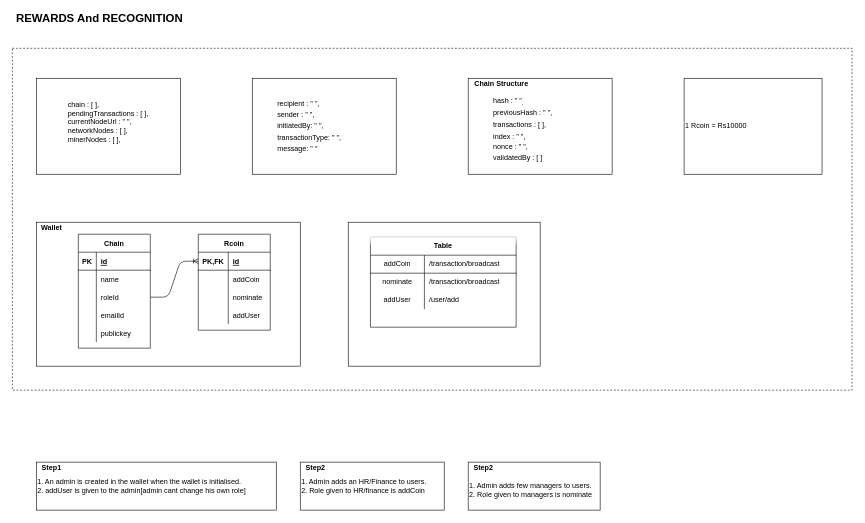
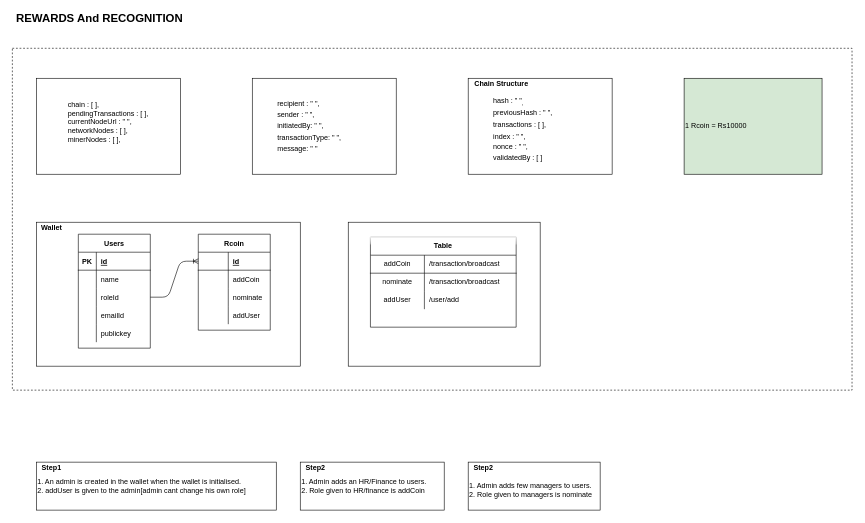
  <mxCell id="0" />
  <mxCell id="1" parent="0" />
  <mxCell id="2" value="" style="rounded=0;whiteSpace=wrap;html=1;align=left;dashed=1;fillColor=none;shadow=0;sketch=0;glass=1;" vertex="1" parent="1"><mxGeometry y="80" width="1400" height="570" as="geometry" x="20" /></mxCell>
  <mxCell id="3" value="&lt;font style=&quot;font-size: 19px&quot;&gt;&lt;b&gt;REWARDS And RECOGNITION&lt;/b&gt;&lt;/font&gt;" style="text;html=1;align=center;verticalAlign=middle;resizable=0;points=[];autosize=1;" vertex="1" parent="1"><mxGeometry y="20" width="290" height="20" as="geometry" x="20" /></mxCell>
  <mxCell id="4" value="" style="group" vertex="1" connectable="0" parent="1"><mxGeometry x="60" y="130" width="240" height="160" as="geometry" /></mxCell>
  <mxCell id="5" value="&lt;p style=&quot;line-height: 140%&quot;&gt;&lt;/p&gt;&lt;div style=&quot;text-align: left&quot;&gt;&lt;span&gt;chain : [ ],&lt;/span&gt;&lt;/div&gt;&lt;div style=&quot;text-align: left&quot;&gt;&lt;span&gt;pendingTransactions : [ ],&lt;/span&gt;&lt;/div&gt;&lt;div style=&quot;text-align: left&quot;&gt;&lt;span&gt;currentNodeUrl : &quot; &quot;,&lt;/span&gt;&lt;/div&gt;&lt;div style=&quot;text-align: left&quot;&gt;&lt;span&gt;networkNodes : [ ],&lt;/span&gt;&lt;/div&gt;&lt;div style=&quot;text-align: left&quot;&gt;&lt;span&gt;minerNodes : [ ],&lt;/span&gt;&lt;/div&gt;&lt;div style=&quot;text-align: left&quot;&gt;&lt;br&gt;&lt;/div&gt;&lt;p&gt;&lt;/p&gt;" style="rounded=0;whiteSpace=wrap;html=1;" vertex="1" parent="4"><mxGeometry width="240" height="160" as="geometry" /></mxCell>
  <mxCell id="6" value="" style="group" vertex="1" connectable="0" parent="1"><mxGeometry x="420" y="130" width="240" height="160" as="geometry" /></mxCell>
  <mxCell id="7" value="&lt;blockquote style=&quot;margin: 0px 0px 0px 40px ; border: none ; padding: 0px ; line-height: 160%&quot;&gt;&lt;font style=&quot;font-size: 12px&quot;&gt;recipient : &quot; &quot;,&lt;br&gt;&lt;/font&gt;&lt;font style=&quot;font-size: 12px&quot;&gt;sender : &quot; &quot;,&lt;br&gt;&lt;/font&gt;&lt;font style=&quot;font-size: 12px&quot;&gt;initiatedBy: &quot; &quot;,&lt;br&gt;&lt;/font&gt;&lt;font style=&quot;font-size: 12px&quot;&gt;transactionType: &quot; &quot;,&lt;br&gt;&lt;/font&gt;&lt;font style=&quot;font-size: 12px&quot;&gt;message: &quot; &quot;&lt;/font&gt;&lt;/blockquote&gt;" style="rounded=0;whiteSpace=wrap;html=1;align=left;" vertex="1" parent="6"><mxGeometry width="240" height="160" as="geometry" /></mxCell>
  <mxCell id="8" value="" style="group" vertex="1" connectable="0" parent="1"><mxGeometry x="1140" y="130" width="230" height="160" as="geometry" /></mxCell>
- <mxCell id="9" value="1 Rcoin = Rs10000" style="rounded=0;whiteSpace=wrap;html=1;align=left;" vertex="1" parent="8"><mxGeometry width="230" height="160" as="geometry" /></mxCell>
+ <mxCell id="9" value="1 Rcoin = Rs10000" style="rounded=0;whiteSpace=wrap;html=1;align=left;fillColor=#d5e8d4;" vertex="1" parent="8"><mxGeometry width="230" height="160" as="geometry" /></mxCell>
  <mxCell id="10" value="&lt;p style=&quot;line-height: 110%&quot;&gt;&lt;/p&gt;&lt;blockquote style=&quot;margin: 0 0 0 40px ; border: none ; padding: 0px&quot;&gt;&lt;div&gt;&lt;br&gt;&lt;/div&gt;&lt;div&gt;&lt;br&gt;&lt;/div&gt;&lt;div&gt;hash : &quot; &quot;&lt;sub&gt;,&lt;/sub&gt;&lt;/div&gt;&lt;div style=&quot;line-height: 170%&quot;&gt;previousHash : &quot; &quot;,&lt;/div&gt;&lt;div style=&quot;line-height: 140%&quot;&gt;transactions : [ ],&lt;/div&gt;&lt;div style=&quot;line-height: 190%&quot;&gt;index : &quot; &quot;,&lt;/div&gt;&lt;div&gt;&lt;div&gt;nonce : &quot; &quot;,&lt;/div&gt;&lt;/div&gt;&lt;div style=&quot;line-height: 180%&quot;&gt;validatedBy : [ ]&lt;br&gt;&lt;/div&gt;&lt;/blockquote&gt;&lt;div&gt;&lt;div&gt;&lt;br&gt;&lt;/div&gt;&lt;/div&gt;&lt;p&gt;&lt;/p&gt;" style="whiteSpace=wrap;html=1;align=left;" vertex="1" parent="1"><mxGeometry x="780" y="130" width="240" height="160" as="geometry" /></mxCell>
  <mxCell id="11" value="&lt;b&gt;Chain Structure&lt;/b&gt;" style="text;html=1;align=center;verticalAlign=middle;resizable=0;points=[];autosize=1;" vertex="1" parent="1"><mxGeometry x="780" y="130" width="110" height="20" as="geometry" /></mxCell>
  <mxCell id="12" value="" style="rounded=0;whiteSpace=wrap;html=1;align=left;" vertex="1" parent="1"><mxGeometry x="60" y="370" width="440" height="240" as="geometry" /></mxCell>
  <mxCell id="13" value="&lt;b&gt;Wallet&lt;/b&gt;" style="text;html=1;align=center;verticalAlign=middle;resizable=0;points=[];autosize=1;" vertex="1" parent="1"><mxGeometry x="60" y="370" width="50" height="20" as="geometry" /></mxCell>
- <mxCell id="14" value="Chain" style="shape=table;startSize=30;container=1;collapsible=1;childLayout=tableLayout;fixedRows=1;rowLines=0;fontStyle=1;align=center;resizeLast=1;" vertex="1" parent="1"><mxGeometry x="130" y="390" width="120" height="190" as="geometry"><mxRectangle x="950" y="450" width="60" height="30" as="alternateBounds" /></mxGeometry></mxCell>
+ <mxCell id="14" value="Users" style="shape=table;startSize=30;container=1;collapsible=1;childLayout=tableLayout;fixedRows=1;rowLines=0;fontStyle=1;align=center;resizeLast=1;" vertex="1" parent="1"><mxGeometry x="130" y="390" width="120" height="190" as="geometry"><mxRectangle x="950" y="450" width="60" height="30" as="alternateBounds" /></mxGeometry></mxCell>
  <mxCell id="15" value="" style="shape=partialRectangle;collapsible=0;dropTarget=0;pointerEvents=0;fillColor=none;top=0;left=0;bottom=1;right=0;points=[[0,0.5],[1,0.5]];portConstraint=eastwest;" vertex="1" parent="14"><mxGeometry y="30" width="120" height="30" as="geometry" /></mxCell>
  <mxCell id="16" value="PK" style="shape=partialRectangle;connectable=0;fillColor=none;top=0;left=0;bottom=0;right=0;fontStyle=1;overflow=hidden;" vertex="1" parent="15"><mxGeometry width="30" height="30" as="geometry" /></mxCell>
  <mxCell id="17" value="id" style="shape=partialRectangle;connectable=0;fillColor=none;top=0;left=0;bottom=0;right=0;align=left;spacingLeft=6;fontStyle=5;overflow=hidden;" vertex="1" parent="15"><mxGeometry x="30" width="90" height="30" as="geometry" /></mxCell>
  <mxCell id="18" value="" style="shape=partialRectangle;collapsible=0;dropTarget=0;pointerEvents=0;fillColor=none;top=0;left=0;bottom=0;right=0;points=[[0,0.5],[1,0.5]];portConstraint=eastwest;" vertex="1" parent="14"><mxGeometry y="60" width="120" height="30" as="geometry" /></mxCell>
  <mxCell id="19" value="" style="shape=partialRectangle;connectable=0;fillColor=none;top=0;left=0;bottom=0;right=0;editable=1;overflow=hidden;" vertex="1" parent="18"><mxGeometry width="30" height="30" as="geometry" /></mxCell>
  <mxCell id="20" value="name" style="shape=partialRectangle;connectable=0;fillColor=none;top=0;left=0;bottom=0;right=0;align=left;spacingLeft=6;overflow=hidden;" vertex="1" parent="18"><mxGeometry x="30" width="90" height="30" as="geometry" /></mxCell>
  <mxCell id="21" value="" style="shape=partialRectangle;collapsible=0;dropTarget=0;pointerEvents=0;fillColor=none;top=0;left=0;bottom=0;right=0;points=[[0,0.5],[1,0.5]];portConstraint=eastwest;" vertex="1" parent="14"><mxGeometry y="90" width="120" height="30" as="geometry" /></mxCell>
  <mxCell id="22" value="" style="shape=partialRectangle;connectable=0;fillColor=none;top=0;left=0;bottom=0;right=0;editable=1;overflow=hidden;" vertex="1" parent="21"><mxGeometry width="30" height="30" as="geometry" /></mxCell>
  <mxCell id="23" value="roleId" style="shape=partialRectangle;connectable=0;fillColor=none;top=0;left=0;bottom=0;right=0;align=left;spacingLeft=6;overflow=hidden;" vertex="1" parent="21"><mxGeometry x="30" width="90" height="30" as="geometry" /></mxCell>
  <mxCell id="24" value="" style="shape=partialRectangle;collapsible=0;dropTarget=0;pointerEvents=0;fillColor=none;top=0;left=0;bottom=0;right=0;points=[[0,0.5],[1,0.5]];portConstraint=eastwest;" vertex="1" parent="14"><mxGeometry y="120" width="120" height="30" as="geometry" /></mxCell>
  <mxCell id="25" value="" style="shape=partialRectangle;connectable=0;fillColor=none;top=0;left=0;bottom=0;right=0;editable=1;overflow=hidden;" vertex="1" parent="24"><mxGeometry width="30" height="30" as="geometry" /></mxCell>
  <mxCell id="26" value="emailId" style="shape=partialRectangle;connectable=0;fillColor=none;top=0;left=0;bottom=0;right=0;align=left;spacingLeft=6;overflow=hidden;" vertex="1" parent="24"><mxGeometry x="30" width="90" height="30" as="geometry" /></mxCell>
  <mxCell id="27" value="" style="shape=partialRectangle;collapsible=0;dropTarget=0;pointerEvents=0;fillColor=none;top=0;left=0;bottom=0;right=0;points=[[0,0.5],[1,0.5]];portConstraint=eastwest;" vertex="1" parent="14"><mxGeometry y="150" width="120" height="30" as="geometry" /></mxCell>
  <mxCell id="28" value="" style="shape=partialRectangle;connectable=0;fillColor=none;top=0;left=0;bottom=0;right=0;editable=1;overflow=hidden;" vertex="1" parent="27"><mxGeometry width="30" height="30" as="geometry" /></mxCell>
  <mxCell id="29" value="publickey" style="shape=partialRectangle;connectable=0;fillColor=none;top=0;left=0;bottom=0;right=0;align=left;spacingLeft=6;overflow=hidden;" vertex="1" parent="27"><mxGeometry x="30" width="90" height="30" as="geometry" /></mxCell>
  <mxCell id="30" value="Rcoin" style="shape=table;startSize=30;container=1;collapsible=1;childLayout=tableLayout;fixedRows=1;rowLines=0;fontStyle=1;align=center;resizeLast=1;" vertex="1" parent="1"><mxGeometry x="330" y="390" width="120" height="160" as="geometry" /></mxCell>
  <mxCell id="31" value="" style="shape=partialRectangle;collapsible=0;dropTarget=0;pointerEvents=0;fillColor=none;top=0;left=0;bottom=1;right=0;points=[[0,0.5],[1,0.5]];portConstraint=eastwest;" vertex="1" parent="30"><mxGeometry y="30" width="120" height="30" as="geometry" /></mxCell>
- <mxCell id="32" value="PK,FK" style="shape=partialRectangle;connectable=0;fillColor=none;top=0;left=0;bottom=0;right=0;fontStyle=1;overflow=hidden;" vertex="1" parent="31"><mxGeometry width="50" height="30" as="geometry" /></mxCell>
  <mxCell id="33" value="id" style="shape=partialRectangle;connectable=0;fillColor=none;top=0;left=0;bottom=0;right=0;align=left;spacingLeft=6;fontStyle=5;overflow=hidden;" vertex="1" parent="31"><mxGeometry x="50" width="70" height="30" as="geometry" /></mxCell>
  <mxCell id="34" value="" style="shape=partialRectangle;collapsible=0;dropTarget=0;pointerEvents=0;fillColor=none;top=0;left=0;bottom=0;right=0;points=[[0,0.5],[1,0.5]];portConstraint=eastwest;" vertex="1" parent="30"><mxGeometry y="60" width="120" height="30" as="geometry" /></mxCell>
  <mxCell id="35" value="" style="shape=partialRectangle;connectable=0;fillColor=none;top=0;left=0;bottom=0;right=0;editable=1;overflow=hidden;" vertex="1" parent="34"><mxGeometry width="50" height="30" as="geometry" /></mxCell>
  <mxCell id="36" value="addCoin" style="shape=partialRectangle;connectable=0;fillColor=none;top=0;left=0;bottom=0;right=0;align=left;spacingLeft=6;overflow=hidden;" vertex="1" parent="34"><mxGeometry x="50" width="70" height="30" as="geometry" /></mxCell>
  <mxCell id="37" value="" style="shape=partialRectangle;collapsible=0;dropTarget=0;pointerEvents=0;fillColor=none;top=0;left=0;bottom=0;right=0;points=[[0,0.5],[1,0.5]];portConstraint=eastwest;" vertex="1" parent="30"><mxGeometry y="90" width="120" height="30" as="geometry" /></mxCell>
  <mxCell id="38" value="" style="shape=partialRectangle;connectable=0;fillColor=none;top=0;left=0;bottom=0;right=0;editable=1;overflow=hidden;" vertex="1" parent="37"><mxGeometry width="50" height="30" as="geometry" /></mxCell>
  <mxCell id="39" value="nominate" style="shape=partialRectangle;connectable=0;fillColor=none;top=0;left=0;bottom=0;right=0;align=left;spacingLeft=6;overflow=hidden;" vertex="1" parent="37"><mxGeometry x="50" width="70" height="30" as="geometry" /></mxCell>
  <mxCell id="40" value="" style="shape=partialRectangle;collapsible=0;dropTarget=0;pointerEvents=0;fillColor=none;top=0;left=0;bottom=0;right=0;points=[[0,0.5],[1,0.5]];portConstraint=eastwest;" vertex="1" parent="30"><mxGeometry y="120" width="120" height="30" as="geometry" /></mxCell>
  <mxCell id="41" value="" style="shape=partialRectangle;connectable=0;fillColor=none;top=0;left=0;bottom=0;right=0;editable=1;overflow=hidden;" vertex="1" parent="40"><mxGeometry width="50" height="30" as="geometry" /></mxCell>
  <mxCell id="42" value="addUser" style="shape=partialRectangle;connectable=0;fillColor=none;top=0;left=0;bottom=0;right=0;align=left;spacingLeft=6;overflow=hidden;" vertex="1" parent="40"><mxGeometry x="50" width="70" height="30" as="geometry" /></mxCell>
  <mxCell id="43" value="" style="edgeStyle=entityRelationEdgeStyle;fontSize=12;html=1;endArrow=ERoneToMany;entryX=0;entryY=0.5;entryDx=0;entryDy=0;exitX=1;exitY=0.5;exitDx=0;exitDy=0;" edge="1" parent="1" source="21" target="31"><mxGeometry width="100" height="100" relative="1" as="geometry"><mxPoint x="250" y="530" as="sourcePoint" /><mxPoint x="330" y="430" as="targetPoint" /></mxGeometry></mxCell>
  <mxCell id="44" value="" style="group" vertex="1" connectable="0" parent="1"><mxGeometry x="60" y="770" width="400" height="80" as="geometry" /></mxCell>
  <mxCell id="45" value="1. An admin is created in the wallet when the wallet is initialised.&lt;br&gt;2. addUser is given to the admin[admin cant change his own role]" style="rounded=0;whiteSpace=wrap;html=1;align=left;" vertex="1" parent="44"><mxGeometry width="400" height="80" as="geometry" /></mxCell>
  <mxCell id="46" value="&lt;b&gt;Step1&lt;/b&gt;" style="text;html=1;align=center;verticalAlign=middle;resizable=0;points=[];autosize=1;" vertex="1" parent="44"><mxGeometry width="50" height="20" as="geometry" /></mxCell>
  <mxCell id="47" value="" style="group" vertex="1" connectable="0" parent="1"><mxGeometry x="500" y="770" width="240" height="80" as="geometry" /></mxCell>
  <mxCell id="48" value="1. Admin adds an HR/Finance to users.&lt;br&gt;2. Role given to HR/finance is addCoin" style="rounded=0;whiteSpace=wrap;html=1;align=left;" vertex="1" parent="47"><mxGeometry width="240" height="80" as="geometry" /></mxCell>
  <mxCell id="49" value="&lt;b&gt;Step2&lt;/b&gt;" style="text;html=1;align=center;verticalAlign=middle;resizable=0;points=[];autosize=1;" vertex="1" parent="47"><mxGeometry width="50" height="20" as="geometry" /></mxCell>
  <mxCell id="50" value="" style="group" vertex="1" connectable="0" parent="1"><mxGeometry x="780" y="770" width="220" height="80" as="geometry" /></mxCell>
  <mxCell id="51" value="&lt;br&gt;1. Admin adds few managers to users.&lt;br&gt;2. Role given to managers is nominate&lt;br&gt;" style="rounded=0;whiteSpace=wrap;html=1;align=left;" vertex="1" parent="50"><mxGeometry width="220.0" height="80" as="geometry" /></mxCell>
  <mxCell id="52" value="&lt;b&gt;Step2&lt;/b&gt;" style="text;html=1;align=center;verticalAlign=middle;resizable=0;points=[];autosize=1;" vertex="1" parent="50"><mxGeometry width="50" height="20" as="geometry" /></mxCell>
  <mxCell id="53" value="" style="rounded=0;whiteSpace=wrap;html=1;shadow=0;glass=0;sketch=0;align=left;" vertex="1" parent="1"><mxGeometry x="580" y="370" width="320" height="240" as="geometry" /></mxCell>
  <mxCell id="54" value="Table" style="shape=table;html=1;whiteSpace=wrap;startSize=30;container=1;collapsible=0;childLayout=tableLayout;fixedRows=1;rowLines=0;fontStyle=1;align=center;rounded=0;shadow=0;glass=1;sketch=0;" vertex="1" parent="1"><mxGeometry x="617" y="395" width="243" height="150" as="geometry" /></mxCell>
  <mxCell id="55" value="" style="shape=partialRectangle;html=1;whiteSpace=wrap;collapsible=0;dropTarget=0;pointerEvents=0;fillColor=none;top=0;left=0;bottom=1;right=0;points=[[0,0.5],[1,0.5]];portConstraint=eastwest;" vertex="1" parent="54"><mxGeometry y="30" width="243" height="30" as="geometry" /></mxCell>
  <mxCell id="56" value="addCoin" style="shape=partialRectangle;html=1;whiteSpace=wrap;connectable=0;fillColor=none;top=0;left=0;bottom=0;right=0;overflow=hidden;" vertex="1" parent="55"><mxGeometry width="90" height="30" as="geometry" /></mxCell>
  <mxCell id="57" value="/transaction/broadcast" style="shape=partialRectangle;html=1;whiteSpace=wrap;connectable=0;fillColor=none;top=0;left=0;bottom=0;right=0;align=left;spacingLeft=6;overflow=hidden;" vertex="1" parent="55"><mxGeometry x="90" width="153" height="30" as="geometry" /></mxCell>
  <mxCell id="58" value="" style="shape=partialRectangle;html=1;whiteSpace=wrap;collapsible=0;dropTarget=0;pointerEvents=0;fillColor=none;top=0;left=0;bottom=0;right=0;points=[[0,0.5],[1,0.5]];portConstraint=eastwest;" vertex="1" parent="54"><mxGeometry y="60" width="243" height="30" as="geometry" /></mxCell>
  <mxCell id="59" value="nominate" style="shape=partialRectangle;html=1;whiteSpace=wrap;connectable=0;fillColor=none;top=0;left=0;bottom=0;right=0;overflow=hidden;" vertex="1" parent="58"><mxGeometry width="90" height="30" as="geometry" /></mxCell>
  <mxCell id="60" value="/transaction/broadcast" style="shape=partialRectangle;html=1;whiteSpace=wrap;connectable=0;fillColor=none;top=0;left=0;bottom=0;right=0;align=left;spacingLeft=6;overflow=hidden;" vertex="1" parent="58"><mxGeometry x="90" width="153" height="30" as="geometry" /></mxCell>
  <mxCell id="61" value="" style="shape=partialRectangle;html=1;whiteSpace=wrap;collapsible=0;dropTarget=0;pointerEvents=0;fillColor=none;top=0;left=0;bottom=0;right=0;points=[[0,0.5],[1,0.5]];portConstraint=eastwest;" vertex="1" parent="54"><mxGeometry y="90" width="243" height="30" as="geometry" /></mxCell>
  <mxCell id="62" value="addUser" style="shape=partialRectangle;html=1;whiteSpace=wrap;connectable=0;fillColor=none;top=0;left=0;bottom=0;right=0;overflow=hidden;" vertex="1" parent="61"><mxGeometry width="90" height="30" as="geometry" /></mxCell>
  <mxCell id="63" value="/user/add" style="shape=partialRectangle;html=1;whiteSpace=wrap;connectable=0;fillColor=none;top=0;left=0;bottom=0;right=0;align=left;spacingLeft=6;overflow=hidden;" vertex="1" parent="61"><mxGeometry x="90" width="153" height="30" as="geometry" /></mxCell>
